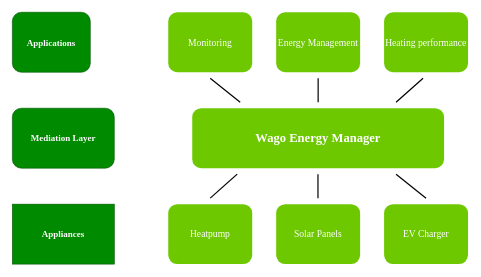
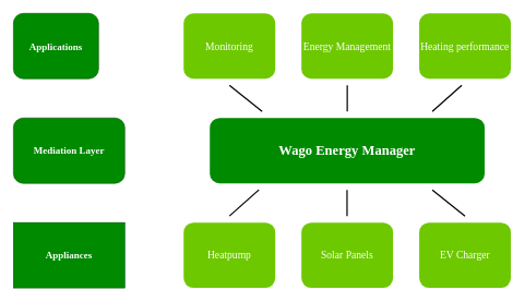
  <mxCell id="0" />
  <mxCell id="1" parent="0" />
- <mxCell id="2" value="Wago Energy Manager" style="rounded=1;whiteSpace=wrap;html=1;strokeColor=none;fillColor=#6DC800;fontColor=#ffffff;fontFamily=Tahoma;fontSize=21;fontStyle=1" parent="1" vertex="1"><mxGeometry x="320" y="180" width="420" height="100" as="geometry" /></mxCell>
+ <mxCell id="2" value="Wago Energy Manager" style="rounded=1;whiteSpace=wrap;html=1;strokeColor=none;fillColor=#008a00;fontColor=#ffffff;fontFamily=Tahoma;fontSize=21;fontStyle=1;" parent="1" vertex="1"><mxGeometry x="320" y="180" width="420" height="100" as="geometry" /></mxCell>
  <mxCell id="3" value="Monitoring" style="rounded=1;whiteSpace=wrap;html=1;strokeColor=none;fillColor=#6DC800;fontColor=#ffffff;fontSize=16;fontFamily=Tahoma;" parent="1" vertex="1"><mxGeometry x="280" y="20" width="140" height="100" as="geometry" /></mxCell>
  <mxCell id="4" value="Energy Management" style="rounded=1;whiteSpace=wrap;html=1;strokeColor=none;fillColor=#6DC800;fontColor=#ffffff;fontSize=16;fontFamily=Tahoma;" parent="1" vertex="1"><mxGeometry x="460" y="20" width="140" height="100" as="geometry" /></mxCell>
  <mxCell id="5" value="Heating performance" style="rounded=1;whiteSpace=wrap;html=1;strokeColor=none;fillColor=#6DC800;fontColor=#ffffff;fontSize=16;fontFamily=Tahoma;" parent="1" vertex="1"><mxGeometry x="640" y="20" width="140" height="100" as="geometry" /></mxCell>
  <mxCell id="6" value="Heatpump" style="rounded=1;whiteSpace=wrap;html=1;strokeColor=none;fillColor=#6DC800;fontColor=#ffffff;fontSize=16;fontFamily=Tahoma;" parent="1" vertex="1"><mxGeometry x="280" y="340" width="140" height="100" as="geometry" /></mxCell>
  <mxCell id="7" value="Solar Panels" style="rounded=1;whiteSpace=wrap;html=1;strokeColor=none;fillColor=#6DC800;fontColor=#ffffff;fontSize=16;fontFamily=Tahoma;" parent="1" vertex="1"><mxGeometry x="460" y="340" width="140" height="100" as="geometry" /></mxCell>
  <mxCell id="8" value="EV Charger" style="rounded=1;whiteSpace=wrap;html=1;strokeColor=none;fillColor=#6DC800;fontColor=#ffffff;fontSize=16;fontFamily=Tahoma;" parent="1" vertex="1"><mxGeometry x="640" y="340" width="140" height="100" as="geometry" /></mxCell>
  <mxCell id="9" value="Applications" style="rounded=1;html=1;strokeColor=#005700;fillColor=#008a00;fontColor=#ffffff;fontFamily=Tahoma;fontSize=15;fontStyle=1;whiteSpace=wrap;" parent="1" vertex="1"><mxGeometry x="20" y="20" width="130" height="100" as="geometry" /></mxCell>
  <mxCell id="10" value="Mediation Layer" style="rounded=1;html=1;strokeColor=#005700;fillColor=#008a00;fontColor=#ffffff;fontFamily=Tahoma;fontSize=15;fontStyle=1;whiteSpace=wrap;" parent="1" vertex="1"><mxGeometry x="20" y="180" width="170" height="100" as="geometry" /></mxCell>
  <mxCell id="11" value="Appliances" style="html=1;strokeColor=#005700;fillColor=#008a00;fontColor=#ffffff;fontFamily=Tahoma;fontSize=15;fontStyle=1;whiteSpace=wrap;rounded=0;" parent="1" vertex="1"><mxGeometry x="20" y="340" width="170" height="100" as="geometry" /></mxCell>
  <mxCell id="12" value="" style="endArrow=none;html=1;rounded=0;strokeWidth=2;" parent="1" edge="1"><mxGeometry width="50" height="50" relative="1" as="geometry"><mxPoint x="400" y="170" as="sourcePoint" /><mxPoint x="350" y="130" as="targetPoint" /></mxGeometry></mxCell>
  <mxCell id="13" value="" style="endArrow=none;html=1;rounded=0;strokeWidth=2;" parent="1" edge="1"><mxGeometry width="50" height="50" relative="1" as="geometry"><mxPoint x="710" y="330" as="sourcePoint" /><mxPoint x="660" y="290" as="targetPoint" /></mxGeometry></mxCell>
  <mxCell id="14" value="" style="endArrow=none;html=1;rounded=0;strokeWidth=2;" parent="1" edge="1"><mxGeometry width="50" height="50" relative="1" as="geometry"><mxPoint x="350" y="330" as="sourcePoint" /><mxPoint x="395" y="290" as="targetPoint" /></mxGeometry></mxCell>
  <mxCell id="15" value="" style="endArrow=none;html=1;rounded=0;strokeWidth=2;" parent="1" edge="1"><mxGeometry width="50" height="50" relative="1" as="geometry"><mxPoint x="660" y="170" as="sourcePoint" /><mxPoint x="705" y="130" as="targetPoint" /></mxGeometry></mxCell>
  <mxCell id="16" value="" style="endArrow=none;html=1;rounded=0;strokeWidth=2;" parent="1" edge="1"><mxGeometry width="50" height="50" relative="1" as="geometry"><mxPoint x="530" y="170" as="sourcePoint" /><mxPoint x="530" y="130" as="targetPoint" /></mxGeometry></mxCell>
  <mxCell id="17" value="" style="endArrow=none;html=1;rounded=0;strokeWidth=2;" parent="1" edge="1"><mxGeometry width="50" height="50" relative="1" as="geometry"><mxPoint x="529.71" y="330" as="sourcePoint" /><mxPoint x="529.71" y="290" as="targetPoint" /></mxGeometry></mxCell>
